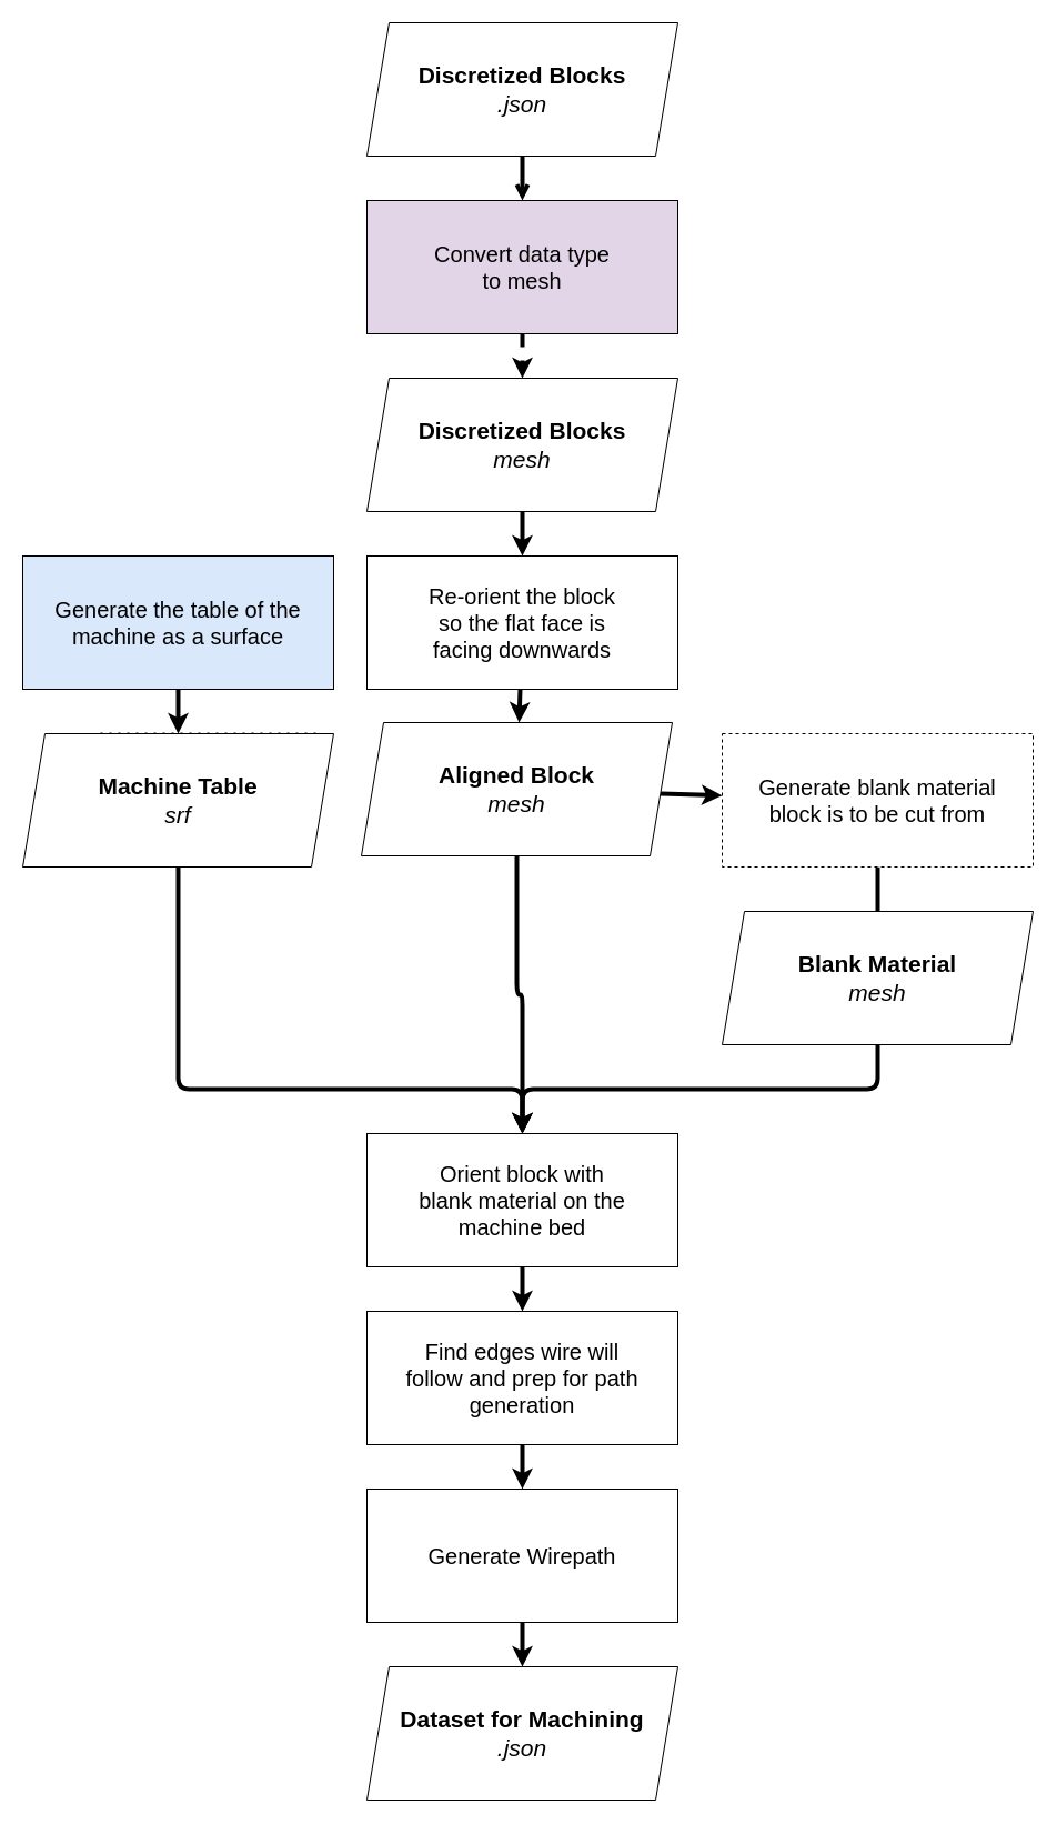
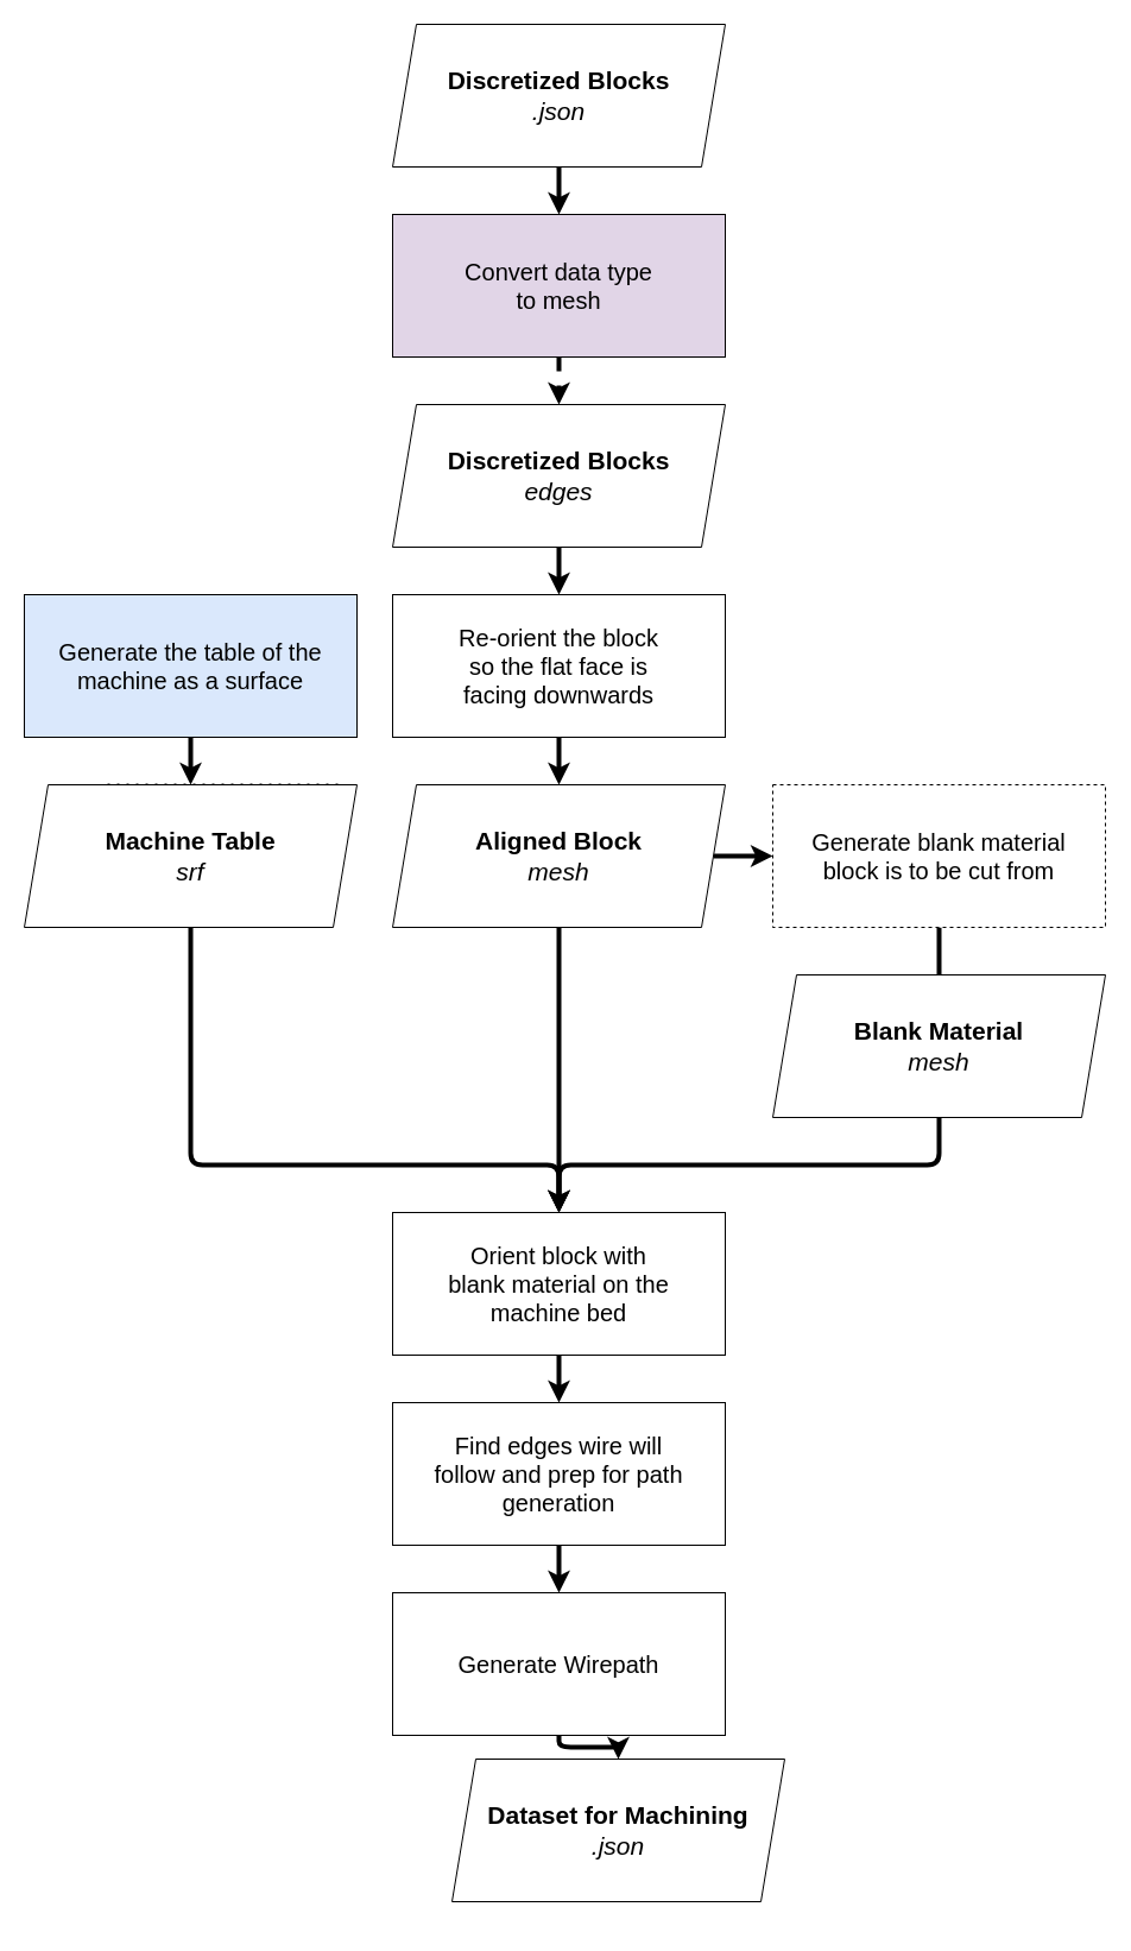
  <mxCell id="0" />
  <mxCell id="1" parent="0" />
  <mxCell id="2" value="" style="edgeStyle=none;html=1;fontSize=20;strokeWidth=4;dashed=1;" edge="1" parent="1" source="3" target="8"><mxGeometry relative="1" as="geometry" /></mxCell>
  <mxCell id="3" value="&lt;span style=&quot;font-size: 20px&quot;&gt;Convert data type&lt;/span&gt;&lt;br style=&quot;font-size: 20px&quot;&gt;&lt;span style=&quot;font-size: 20px&quot;&gt;to mesh&lt;/span&gt;" style="rounded=0;whiteSpace=wrap;html=1;fillColor=#e1d5e7;" vertex="1" parent="1"><mxGeometry x="330" y="180" width="280" height="120" as="geometry" /></mxCell>
  <mxCell id="4" value="" style="endArrow=none;dashed=1;html=1;dashPattern=1 3;strokeWidth=2;fontSize=20;" edge="1" parent="1"><mxGeometry width="50" height="50" relative="1" as="geometry"><mxPoint x="90" y="660" as="sourcePoint" /><mxPoint x="290" y="660" as="targetPoint" /></mxGeometry></mxCell>
- <mxCell id="5" value="" style="edgeStyle=none;html=1;fontSize=20;strokeWidth=4;endArrow=open;" edge="1" parent="1" source="6" target="3"><mxGeometry relative="1" as="geometry" /></mxCell>
+ <mxCell id="5" value="" style="edgeStyle=none;html=1;fontSize=20;strokeWidth=4;" edge="1" parent="1" source="6" target="3"><mxGeometry relative="1" as="geometry" /></mxCell>
  <mxCell id="6" value="&lt;b style=&quot;font-size: 21px&quot;&gt;Discretized Blocks&lt;/b&gt;&lt;br style=&quot;font-size: 21px&quot;&gt;&lt;i style=&quot;font-size: 21px&quot;&gt;.json&lt;/i&gt;" style="shape=parallelogram;perimeter=parallelogramPerimeter;whiteSpace=wrap;html=1;fixedSize=1;fontSize=12;rounded=0;" vertex="1" parent="1"><mxGeometry x="330" y="20" width="280" height="120" as="geometry" /></mxCell>
  <mxCell id="7" value="" style="edgeStyle=none;html=1;fontSize=20;strokeWidth=4;" edge="1" parent="1" source="8" target="10"><mxGeometry relative="1" as="geometry" /></mxCell>
- <mxCell id="8" value="&lt;b style=&quot;font-size: 21px&quot;&gt;Discretized Blocks&lt;/b&gt;&lt;br style=&quot;font-size: 21px&quot;&gt;&lt;i style=&quot;font-size: 21px&quot;&gt;mesh&lt;/i&gt;" style="shape=parallelogram;perimeter=parallelogramPerimeter;whiteSpace=wrap;html=1;fixedSize=1;fontSize=12;rounded=0;" vertex="1" parent="1"><mxGeometry x="330" y="340" width="280" height="120" as="geometry" /></mxCell>
+ <mxCell id="8" value="&lt;b style=&quot;font-size: 21px&quot;&gt;Discretized Blocks&lt;/b&gt;&lt;br style=&quot;font-size: 21px&quot;&gt;&lt;i style=&quot;font-size: 21px&quot;&gt;edges&lt;/i&gt;" style="shape=parallelogram;perimeter=parallelogramPerimeter;whiteSpace=wrap;html=1;fixedSize=1;fontSize=12;rounded=0;" vertex="1" parent="1"><mxGeometry x="330" y="340" width="280" height="120" as="geometry" /></mxCell>
  <mxCell id="9" value="" style="edgeStyle=none;html=1;fontSize=20;strokeWidth=4;" edge="1" parent="1" source="10" target="13"><mxGeometry relative="1" as="geometry" /></mxCell>
  <mxCell id="10" value="&lt;span style=&quot;font-size: 20px&quot;&gt;Re-orient the block&lt;/span&gt;&lt;br style=&quot;font-size: 20px&quot;&gt;&lt;span style=&quot;font-size: 20px&quot;&gt;so the flat face is&lt;/span&gt;&lt;br style=&quot;font-size: 20px&quot;&gt;&lt;span style=&quot;font-size: 20px&quot;&gt;facing downwards&lt;/span&gt;" style="rounded=0;whiteSpace=wrap;html=1;" vertex="1" parent="1"><mxGeometry x="330" y="500" width="280" height="120" as="geometry" /></mxCell>
  <mxCell id="11" value="" style="edgeStyle=none;html=1;fontSize=20;strokeWidth=4;" edge="1" parent="1" source="13" target="15"><mxGeometry relative="1" as="geometry" /></mxCell>
  <mxCell id="12" style="edgeStyle=orthogonalEdgeStyle;html=1;entryX=0.5;entryY=0;entryDx=0;entryDy=0;fontSize=20;strokeWidth=4;" edge="1" parent="1" source="13" target="23"><mxGeometry relative="1" as="geometry" /></mxCell>
- <mxCell id="13" value="&lt;b style=&quot;font-size: 21px&quot;&gt;Aligned Block&lt;/b&gt;&lt;br style=&quot;font-size: 21px&quot;&gt;&lt;i style=&quot;font-size: 21px&quot;&gt;mesh&lt;/i&gt;" style="shape=parallelogram;perimeter=parallelogramPerimeter;whiteSpace=wrap;html=1;fixedSize=1;fontSize=12;rounded=0;" vertex="1" parent="1"><mxGeometry x="325" y="650" width="280" height="120" as="geometry" /></mxCell>
+ <mxCell id="13" value="&lt;b style=&quot;font-size: 21px&quot;&gt;Aligned Block&lt;/b&gt;&lt;br style=&quot;font-size: 21px&quot;&gt;&lt;i style=&quot;font-size: 21px&quot;&gt;mesh&lt;/i&gt;" style="shape=parallelogram;perimeter=parallelogramPerimeter;whiteSpace=wrap;html=1;fixedSize=1;fontSize=12;rounded=0;" vertex="1" parent="1"><mxGeometry x="330" y="660" width="280" height="120" as="geometry" /></mxCell>
  <mxCell id="14" value="" style="edgeStyle=none;html=1;fontSize=20;strokeWidth=4;endArrow=none;" edge="1" parent="1" source="15" target="17"><mxGeometry relative="1" as="geometry" /></mxCell>
  <mxCell id="15" value="&lt;span style=&quot;font-size: 20px&quot;&gt;Generate blank material&lt;/span&gt;&lt;br style=&quot;font-size: 20px&quot;&gt;&lt;span style=&quot;font-size: 20px&quot;&gt;block is to be cut from&lt;/span&gt;" style="rounded=0;whiteSpace=wrap;html=1;dashed=1;" vertex="1" parent="1"><mxGeometry x="650" y="660" width="280" height="120" as="geometry" /></mxCell>
  <mxCell id="16" style="edgeStyle=orthogonalEdgeStyle;html=1;entryX=0.5;entryY=0;entryDx=0;entryDy=0;fontSize=20;strokeWidth=4;" edge="1" parent="1" source="17" target="23"><mxGeometry relative="1" as="geometry"><Array as="points"><mxPoint x="790" y="980" /><mxPoint x="470" y="980" /></Array></mxGeometry></mxCell>
  <mxCell id="17" value="&lt;b style=&quot;font-size: 21px&quot;&gt;Blank Material&lt;/b&gt;&lt;br style=&quot;font-size: 21px&quot;&gt;&lt;i style=&quot;font-size: 21px&quot;&gt;mesh&lt;/i&gt;" style="shape=parallelogram;perimeter=parallelogramPerimeter;whiteSpace=wrap;html=1;fixedSize=1;fontSize=12;rounded=0;" vertex="1" parent="1"><mxGeometry x="650" y="820" width="280" height="120" as="geometry" /></mxCell>
  <mxCell id="18" value="" style="edgeStyle=none;html=1;fontSize=20;strokeWidth=4;" edge="1" parent="1" source="19" target="21"><mxGeometry relative="1" as="geometry" /></mxCell>
  <mxCell id="19" value="&lt;span style=&quot;font-size: 20px&quot;&gt;Generate the table of the machine as a surface&lt;/span&gt;" style="rounded=0;whiteSpace=wrap;html=1;fillColor=#dae8fc;" vertex="1" parent="1"><mxGeometry x="20" y="500" width="280" height="120" as="geometry" /></mxCell>
  <mxCell id="20" style="edgeStyle=orthogonalEdgeStyle;html=1;entryX=0.5;entryY=0;entryDx=0;entryDy=0;fontSize=20;strokeWidth=4;" edge="1" parent="1" source="21" target="23"><mxGeometry relative="1" as="geometry"><Array as="points"><mxPoint x="160" y="980" /><mxPoint x="470" y="980" /></Array></mxGeometry></mxCell>
  <mxCell id="21" value="&lt;b style=&quot;font-size: 21px&quot;&gt;Machine Table&lt;/b&gt;&lt;br style=&quot;font-size: 21px&quot;&gt;&lt;i style=&quot;font-size: 21px&quot;&gt;srf&lt;/i&gt;" style="shape=parallelogram;perimeter=parallelogramPerimeter;whiteSpace=wrap;html=1;fixedSize=1;fontSize=12;rounded=0;" vertex="1" parent="1"><mxGeometry x="20" y="660" width="280" height="120" as="geometry" /></mxCell>
  <mxCell id="22" value="" style="edgeStyle=orthogonalEdgeStyle;html=1;fontSize=20;strokeWidth=4;" edge="1" parent="1" source="23" target="25"><mxGeometry relative="1" as="geometry" /></mxCell>
  <mxCell id="23" value="&lt;span style=&quot;font-size: 20px&quot;&gt;Orient block with &lt;br&gt;blank material on the &lt;br&gt;machine bed&lt;/span&gt;" style="rounded=0;whiteSpace=wrap;html=1;" vertex="1" parent="1"><mxGeometry x="330" y="1020" width="280" height="120" as="geometry" /></mxCell>
  <mxCell id="24" value="" style="edgeStyle=orthogonalEdgeStyle;html=1;fontSize=20;strokeWidth=4;" edge="1" parent="1" source="25" target="27"><mxGeometry relative="1" as="geometry" /></mxCell>
  <mxCell id="25" value="&lt;span style=&quot;font-size: 20px&quot;&gt;Find edges wire will &lt;br&gt;follow and prep for path generation&lt;/span&gt;" style="rounded=0;whiteSpace=wrap;html=1;" vertex="1" parent="1"><mxGeometry x="330" y="1180" width="280" height="120" as="geometry" /></mxCell>
  <mxCell id="26" value="" style="edgeStyle=orthogonalEdgeStyle;html=1;fontSize=20;strokeWidth=4;" edge="1" parent="1" source="27" target="28"><mxGeometry relative="1" as="geometry" /></mxCell>
  <mxCell id="27" value="&lt;span style=&quot;font-size: 20px&quot;&gt;Generate Wirepath&lt;/span&gt;" style="rounded=0;whiteSpace=wrap;html=1;" vertex="1" parent="1"><mxGeometry x="330" y="1340" width="280" height="120" as="geometry" /></mxCell>
- <mxCell id="28" value="&lt;span style=&quot;font-size: 21px&quot;&gt;&lt;b&gt;Dataset for Machining&lt;/b&gt;&lt;/span&gt;&lt;br style=&quot;font-size: 21px&quot;&gt;&lt;i style=&quot;font-size: 21px&quot;&gt;.json&lt;/i&gt;" style="shape=parallelogram;perimeter=parallelogramPerimeter;whiteSpace=wrap;html=1;fixedSize=1;fontSize=12;rounded=0;" vertex="1" parent="1"><mxGeometry x="330" y="1500" width="280" height="120" as="geometry" /></mxCell>
+ <mxCell id="28" value="&lt;span style=&quot;font-size: 21px&quot;&gt;&lt;b&gt;Dataset for Machining&lt;/b&gt;&lt;/span&gt;&lt;br style=&quot;font-size: 21px&quot;&gt;&lt;i style=&quot;font-size: 21px&quot;&gt;.json&lt;/i&gt;" style="shape=parallelogram;perimeter=parallelogramPerimeter;whiteSpace=wrap;html=1;fixedSize=1;fontSize=12;rounded=0;" vertex="1" parent="1"><mxGeometry x="380" y="1480" width="280" height="120" as="geometry" /></mxCell>
